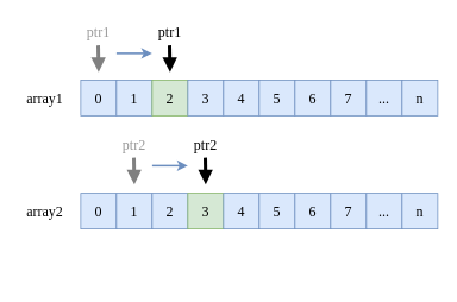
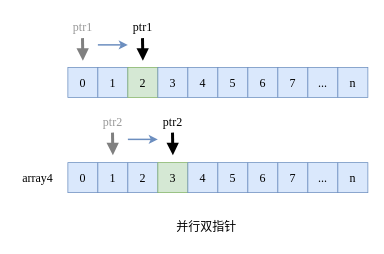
  <mxCell id="0" />
  <mxCell id="1" parent="0" />
  <mxCell id="2" value="0" style="rounded=0;whiteSpace=wrap;html=1;shadow=0;strokeColor=#6c8ebf;strokeWidth=1;fontFamily=Ubuntu;fontSize=16;fontStyle=0;fillColor=#dae8fc;" parent="1" vertex="1"><mxGeometry x="90" y="89" width="40" height="40" as="geometry" /></mxCell>
  <mxCell id="3" value="1" style="rounded=0;whiteSpace=wrap;html=1;shadow=0;strokeColor=#6c8ebf;strokeWidth=1;fontFamily=Ubuntu;fontSize=16;fontStyle=0;fillColor=#dae8fc;" parent="1" vertex="1"><mxGeometry x="130" y="89" width="40" height="40" as="geometry" /></mxCell>
  <mxCell id="4" value="2" style="rounded=0;whiteSpace=wrap;html=1;shadow=0;strokeColor=#82b366;strokeWidth=1;fontFamily=Ubuntu;fontSize=16;fontStyle=0;fillColor=#d5e8d4;" parent="1" vertex="1"><mxGeometry x="170" y="89" width="40" height="40" as="geometry" /></mxCell>
  <mxCell id="5" value="3" style="rounded=0;whiteSpace=wrap;html=1;shadow=0;strokeWidth=1;fontFamily=Ubuntu;fontSize=16;fontStyle=0;fillColor=#dae8fc;strokeColor=#6c8ebf;" parent="1" vertex="1"><mxGeometry x="210" y="89" width="40" height="40" as="geometry" /></mxCell>
  <mxCell id="6" value="4" style="rounded=0;whiteSpace=wrap;html=1;shadow=0;strokeColor=#6c8ebf;strokeWidth=1;fontFamily=Ubuntu;fontSize=16;fontStyle=0;fillColor=#dae8fc;" parent="1" vertex="1"><mxGeometry x="250" y="89" width="40" height="40" as="geometry" /></mxCell>
  <mxCell id="7" value="5" style="rounded=0;whiteSpace=wrap;html=1;shadow=0;strokeColor=#6c8ebf;strokeWidth=1;fontFamily=Ubuntu;fontSize=16;fontStyle=0;fillColor=#dae8fc;" parent="1" vertex="1"><mxGeometry x="290" y="89" width="40" height="40" as="geometry" /></mxCell>
  <mxCell id="8" value="6" style="rounded=0;whiteSpace=wrap;html=1;shadow=0;strokeColor=#6c8ebf;strokeWidth=1;fontFamily=Ubuntu;fontSize=16;fontStyle=0;fillColor=#dae8fc;" parent="1" vertex="1"><mxGeometry x="330" y="89" width="40" height="40" as="geometry" /></mxCell>
  <mxCell id="9" value="7" style="rounded=0;whiteSpace=wrap;html=1;shadow=0;strokeColor=#6c8ebf;strokeWidth=1;fontFamily=Ubuntu;fontSize=16;fontStyle=0;fillColor=#dae8fc;" parent="1" vertex="1"><mxGeometry x="370" y="89" width="40" height="40" as="geometry" /></mxCell>
  <mxCell id="10" value="..." style="rounded=0;whiteSpace=wrap;html=1;shadow=0;strokeColor=#6c8ebf;strokeWidth=1;fontFamily=Ubuntu;fontSize=16;fontStyle=0;fillColor=#dae8fc;" parent="1" vertex="1"><mxGeometry x="410" y="89" width="40" height="40" as="geometry" /></mxCell>
  <mxCell id="11" value="n" style="rounded=0;whiteSpace=wrap;html=1;shadow=0;strokeColor=#6c8ebf;strokeWidth=1;fontFamily=Ubuntu;fontSize=16;fontStyle=0;fillColor=#dae8fc;" parent="1" vertex="1"><mxGeometry x="450" y="89" width="40" height="40" as="geometry" /></mxCell>
+ <mxCell id="12" value="并行双指针" style="text;html=1;align=center;verticalAlign=middle;whiteSpace=wrap;rounded=0;fontFamily=Ubuntu;fontSize=16;fontStyle=0;" parent="1" vertex="1"><mxGeometry x="210" y="286" width="130" height="30" as="geometry" /></mxCell>
  <mxCell id="13" value="" style="group" vertex="1" connectable="0" parent="1"><mxGeometry x="90" y="216" width="400" height="40" as="geometry" /></mxCell>
  <mxCell id="14" value="0" style="rounded=0;whiteSpace=wrap;html=1;shadow=0;strokeColor=#6c8ebf;strokeWidth=1;fontFamily=Ubuntu;fontSize=16;fontStyle=0;fillColor=#dae8fc;" vertex="1" parent="13"><mxGeometry width="40" height="40" as="geometry" /></mxCell>
  <mxCell id="15" value="1" style="rounded=0;whiteSpace=wrap;html=1;shadow=0;strokeColor=#6c8ebf;strokeWidth=1;fontFamily=Ubuntu;fontSize=16;fontStyle=0;fillColor=#dae8fc;" vertex="1" parent="13"><mxGeometry x="40" width="40" height="40" as="geometry" /></mxCell>
  <mxCell id="16" value="2" style="rounded=0;whiteSpace=wrap;html=1;shadow=0;strokeColor=#6c8ebf;strokeWidth=1;fontFamily=Ubuntu;fontSize=16;fontStyle=0;fillColor=#dae8fc;" vertex="1" parent="13"><mxGeometry x="80" width="40" height="40" as="geometry" /></mxCell>
  <mxCell id="17" value="3" style="rounded=0;whiteSpace=wrap;html=1;shadow=0;strokeWidth=1;fontFamily=Ubuntu;fontSize=16;fontStyle=0;fillColor=#d5e8d4;strokeColor=#82b366;" vertex="1" parent="13"><mxGeometry x="120" width="40" height="40" as="geometry" /></mxCell>
  <mxCell id="18" value="4" style="rounded=0;whiteSpace=wrap;html=1;shadow=0;strokeColor=#6c8ebf;strokeWidth=1;fontFamily=Ubuntu;fontSize=16;fontStyle=0;fillColor=#dae8fc;" vertex="1" parent="13"><mxGeometry x="160" width="40" height="40" as="geometry" /></mxCell>
  <mxCell id="19" value="5" style="rounded=0;whiteSpace=wrap;html=1;shadow=0;strokeColor=#6c8ebf;strokeWidth=1;fontFamily=Ubuntu;fontSize=16;fontStyle=0;fillColor=#dae8fc;" vertex="1" parent="13"><mxGeometry x="200" width="40" height="40" as="geometry" /></mxCell>
  <mxCell id="20" value="6" style="rounded=0;whiteSpace=wrap;html=1;shadow=0;strokeColor=#6c8ebf;strokeWidth=1;fontFamily=Ubuntu;fontSize=16;fontStyle=0;fillColor=#dae8fc;" vertex="1" parent="13"><mxGeometry x="240" width="40" height="40" as="geometry" /></mxCell>
  <mxCell id="21" value="7" style="rounded=0;whiteSpace=wrap;html=1;shadow=0;strokeColor=#6c8ebf;strokeWidth=1;fontFamily=Ubuntu;fontSize=16;fontStyle=0;fillColor=#dae8fc;" vertex="1" parent="13"><mxGeometry x="280" width="40" height="40" as="geometry" /></mxCell>
  <mxCell id="22" value="..." style="rounded=0;whiteSpace=wrap;html=1;shadow=0;strokeColor=#6c8ebf;strokeWidth=1;fontFamily=Ubuntu;fontSize=16;fontStyle=0;fillColor=#dae8fc;" vertex="1" parent="13"><mxGeometry x="320" width="40" height="40" as="geometry" /></mxCell>
  <mxCell id="23" value="n" style="rounded=0;whiteSpace=wrap;html=1;shadow=0;strokeColor=#6c8ebf;strokeWidth=1;fontFamily=Ubuntu;fontSize=16;fontStyle=0;fillColor=#dae8fc;" vertex="1" parent="13"><mxGeometry x="360" width="40" height="40" as="geometry" /></mxCell>
  <mxCell id="24" value="" style="group" vertex="1" connectable="0" parent="1"><mxGeometry x="80" y="20" width="140" height="60" as="geometry" /></mxCell>
  <mxCell id="25" value="" style="endArrow=classic;html=1;rounded=1;shadow=0;strokeColor=#6c8ebf;strokeWidth=2;fontFamily=Ubuntu;fontSize=14;fontStyle=0;fillColor=#dae8fc;" parent="24" edge="1"><mxGeometry width="50" height="50" relative="1" as="geometry"><mxPoint x="50" y="39" as="sourcePoint" /><mxPoint x="90" y="39" as="targetPoint" /></mxGeometry></mxCell>
  <mxCell id="26" value="" style="group" parent="24" vertex="1" connectable="0"><mxGeometry x="80" width="60" height="60" as="geometry" /></mxCell>
  <mxCell id="27" value="ptr1" style="text;html=1;align=center;verticalAlign=middle;whiteSpace=wrap;rounded=0;fontFamily=Ubuntu;fontSize=16;fontStyle=0;" parent="26" vertex="1"><mxGeometry width="60" height="30" as="geometry" /></mxCell>
  <mxCell id="28" value="" style="endArrow=block;html=1;rounded=1;shadow=0;strokeColor=#000000;strokeWidth=4;fontFamily=Ubuntu;fontSize=14;fontStyle=0;fillColor=#dae8fc;endFill=1;" parent="26" edge="1"><mxGeometry width="50" height="50" relative="1" as="geometry"><mxPoint x="29.5" y="30" as="sourcePoint" /><mxPoint x="30" y="60" as="targetPoint" /></mxGeometry></mxCell>
  <mxCell id="29" value="" style="group" parent="24" vertex="1" connectable="0"><mxGeometry width="60" height="60" as="geometry" /></mxCell>
  <mxCell id="30" value="ptr1" style="text;html=1;align=center;verticalAlign=middle;whiteSpace=wrap;rounded=0;fontFamily=Ubuntu;fontSize=16;fontStyle=0;fontColor=#999999;" parent="29" vertex="1"><mxGeometry width="60" height="30" as="geometry" /></mxCell>
  <mxCell id="31" value="" style="endArrow=block;html=1;rounded=1;shadow=0;strokeColor=#808080;strokeWidth=4;fontFamily=Ubuntu;fontSize=14;fontStyle=0;fillColor=#dae8fc;endFill=1;" parent="29" edge="1"><mxGeometry width="50" height="50" relative="1" as="geometry"><mxPoint x="29.5" y="30" as="sourcePoint" /><mxPoint x="30" y="60" as="targetPoint" /></mxGeometry></mxCell>
  <mxCell id="32" value="" style="group" vertex="1" connectable="0" parent="1"><mxGeometry x="120" y="146" width="140" height="60" as="geometry" /></mxCell>
  <mxCell id="33" value="" style="endArrow=classic;html=1;rounded=1;shadow=0;strokeColor=#6c8ebf;strokeWidth=2;fontFamily=Ubuntu;fontSize=14;fontStyle=0;fillColor=#dae8fc;" edge="1" parent="32"><mxGeometry width="50" height="50" relative="1" as="geometry"><mxPoint x="50" y="39" as="sourcePoint" /><mxPoint x="90" y="39" as="targetPoint" /></mxGeometry></mxCell>
  <mxCell id="34" value="" style="group" vertex="1" connectable="0" parent="32"><mxGeometry x="80" width="60" height="60" as="geometry" /></mxCell>
  <mxCell id="35" value="ptr2" style="text;html=1;align=center;verticalAlign=middle;whiteSpace=wrap;rounded=0;fontFamily=Ubuntu;fontSize=16;fontStyle=0;" vertex="1" parent="34"><mxGeometry width="60" height="30" as="geometry" /></mxCell>
  <mxCell id="36" value="" style="endArrow=block;html=1;rounded=1;shadow=0;strokeColor=#000000;strokeWidth=4;fontFamily=Ubuntu;fontSize=14;fontStyle=0;fillColor=#dae8fc;endFill=1;" edge="1" parent="34"><mxGeometry width="50" height="50" relative="1" as="geometry"><mxPoint x="29.5" y="30" as="sourcePoint" /><mxPoint x="30" y="60" as="targetPoint" /></mxGeometry></mxCell>
  <mxCell id="37" value="" style="group" vertex="1" connectable="0" parent="32"><mxGeometry width="60" height="60" as="geometry" /></mxCell>
  <mxCell id="38" value="ptr2" style="text;html=1;align=center;verticalAlign=middle;whiteSpace=wrap;rounded=0;fontFamily=Ubuntu;fontSize=16;fontStyle=0;fontColor=#999999;" vertex="1" parent="37"><mxGeometry width="60" height="30" as="geometry" /></mxCell>
  <mxCell id="39" value="" style="endArrow=block;html=1;rounded=1;shadow=0;strokeColor=#808080;strokeWidth=4;fontFamily=Ubuntu;fontSize=14;fontStyle=0;fillColor=#dae8fc;endFill=1;" edge="1" parent="37"><mxGeometry width="50" height="50" relative="1" as="geometry"><mxPoint x="29.5" y="30" as="sourcePoint" /><mxPoint x="30" y="60" as="targetPoint" /></mxGeometry></mxCell>
- <mxCell id="40" value="array1" style="text;html=1;align=center;verticalAlign=middle;whiteSpace=wrap;rounded=0;fontFamily=Ubuntu;fontSize=16;fontStyle=0;" vertex="1" parent="1"><mxGeometry x="20" y="94" width="60" height="30" as="geometry" /></mxCell>
- <mxCell id="41" value="array2" style="text;html=1;align=center;verticalAlign=middle;whiteSpace=wrap;rounded=0;fontFamily=Ubuntu;fontSize=16;fontStyle=0;" vertex="1" parent="1"><mxGeometry x="20" y="221" width="60" height="30" as="geometry" /></mxCell>
+ <mxCell id="41" value="array4" style="text;html=1;align=center;verticalAlign=middle;whiteSpace=wrap;rounded=0;fontFamily=Ubuntu;fontSize=16;fontStyle=0;" vertex="1" parent="1"><mxGeometry x="20" y="221" width="60" height="30" as="geometry" /></mxCell>
